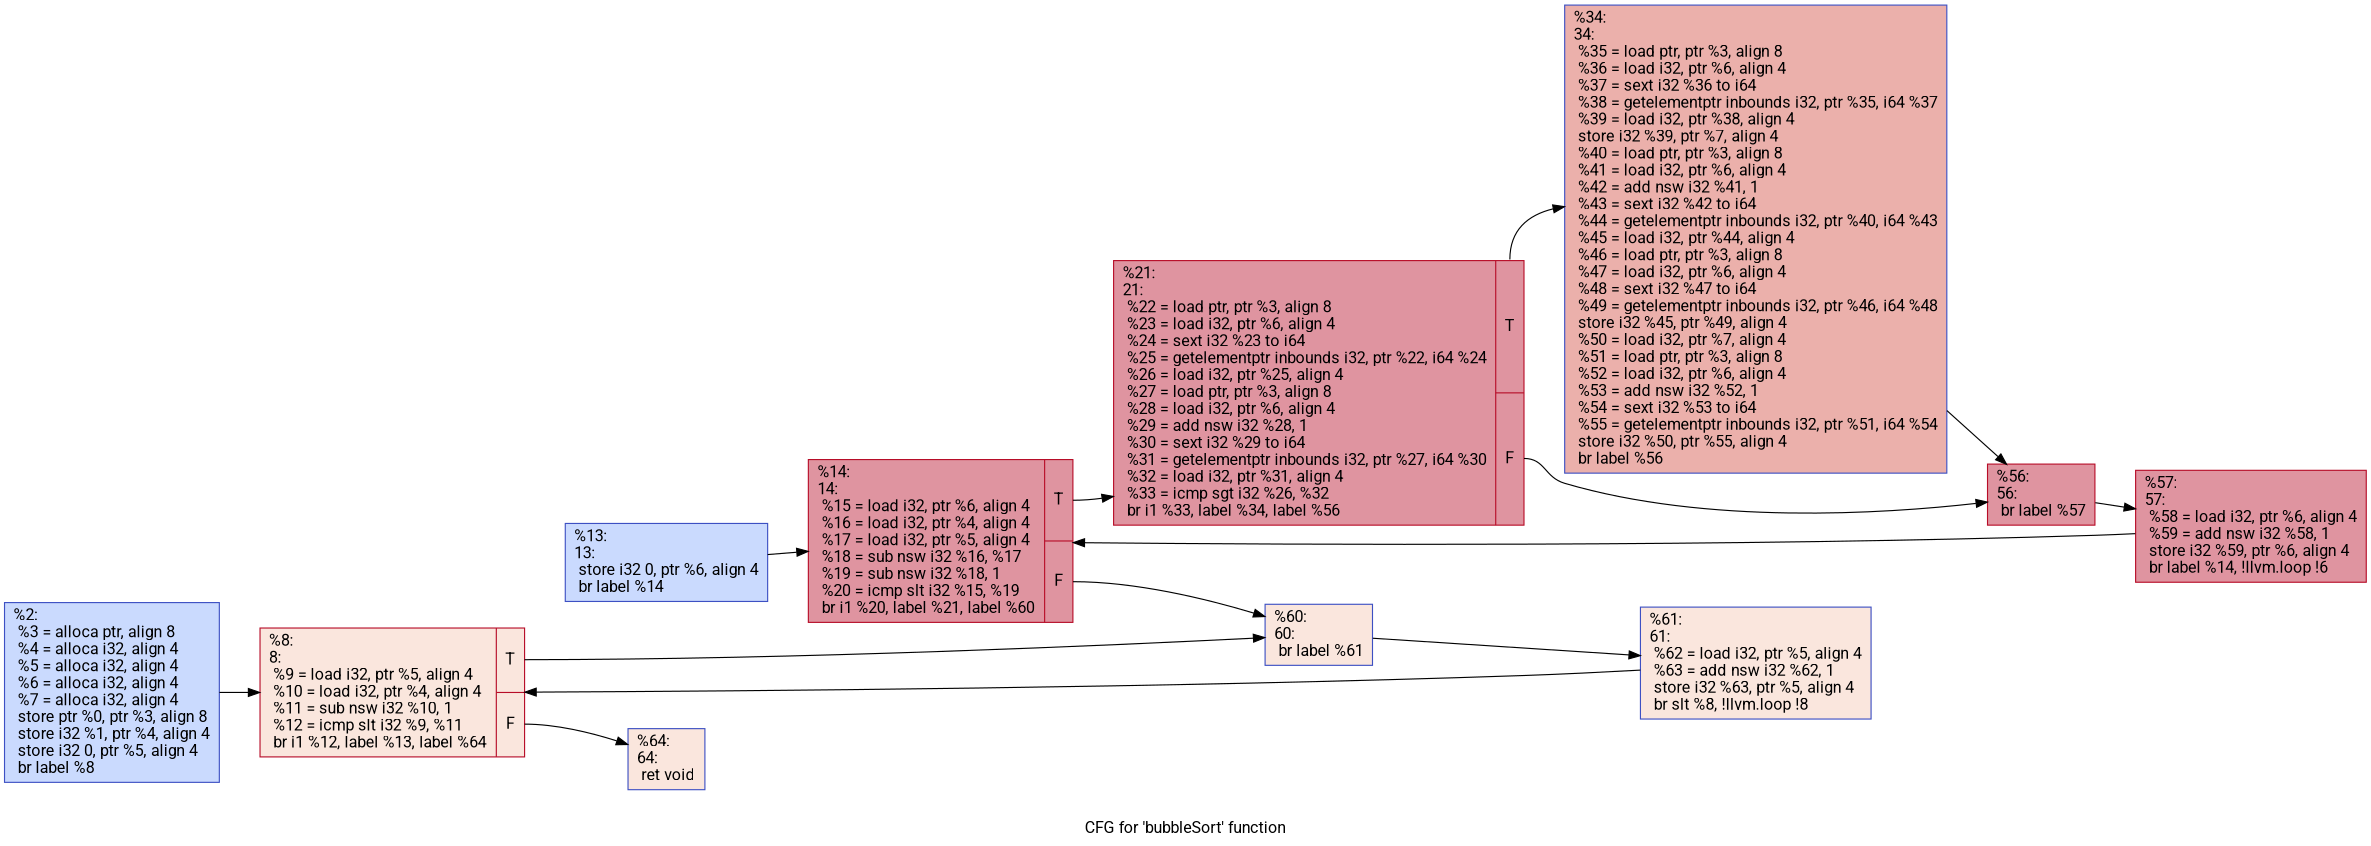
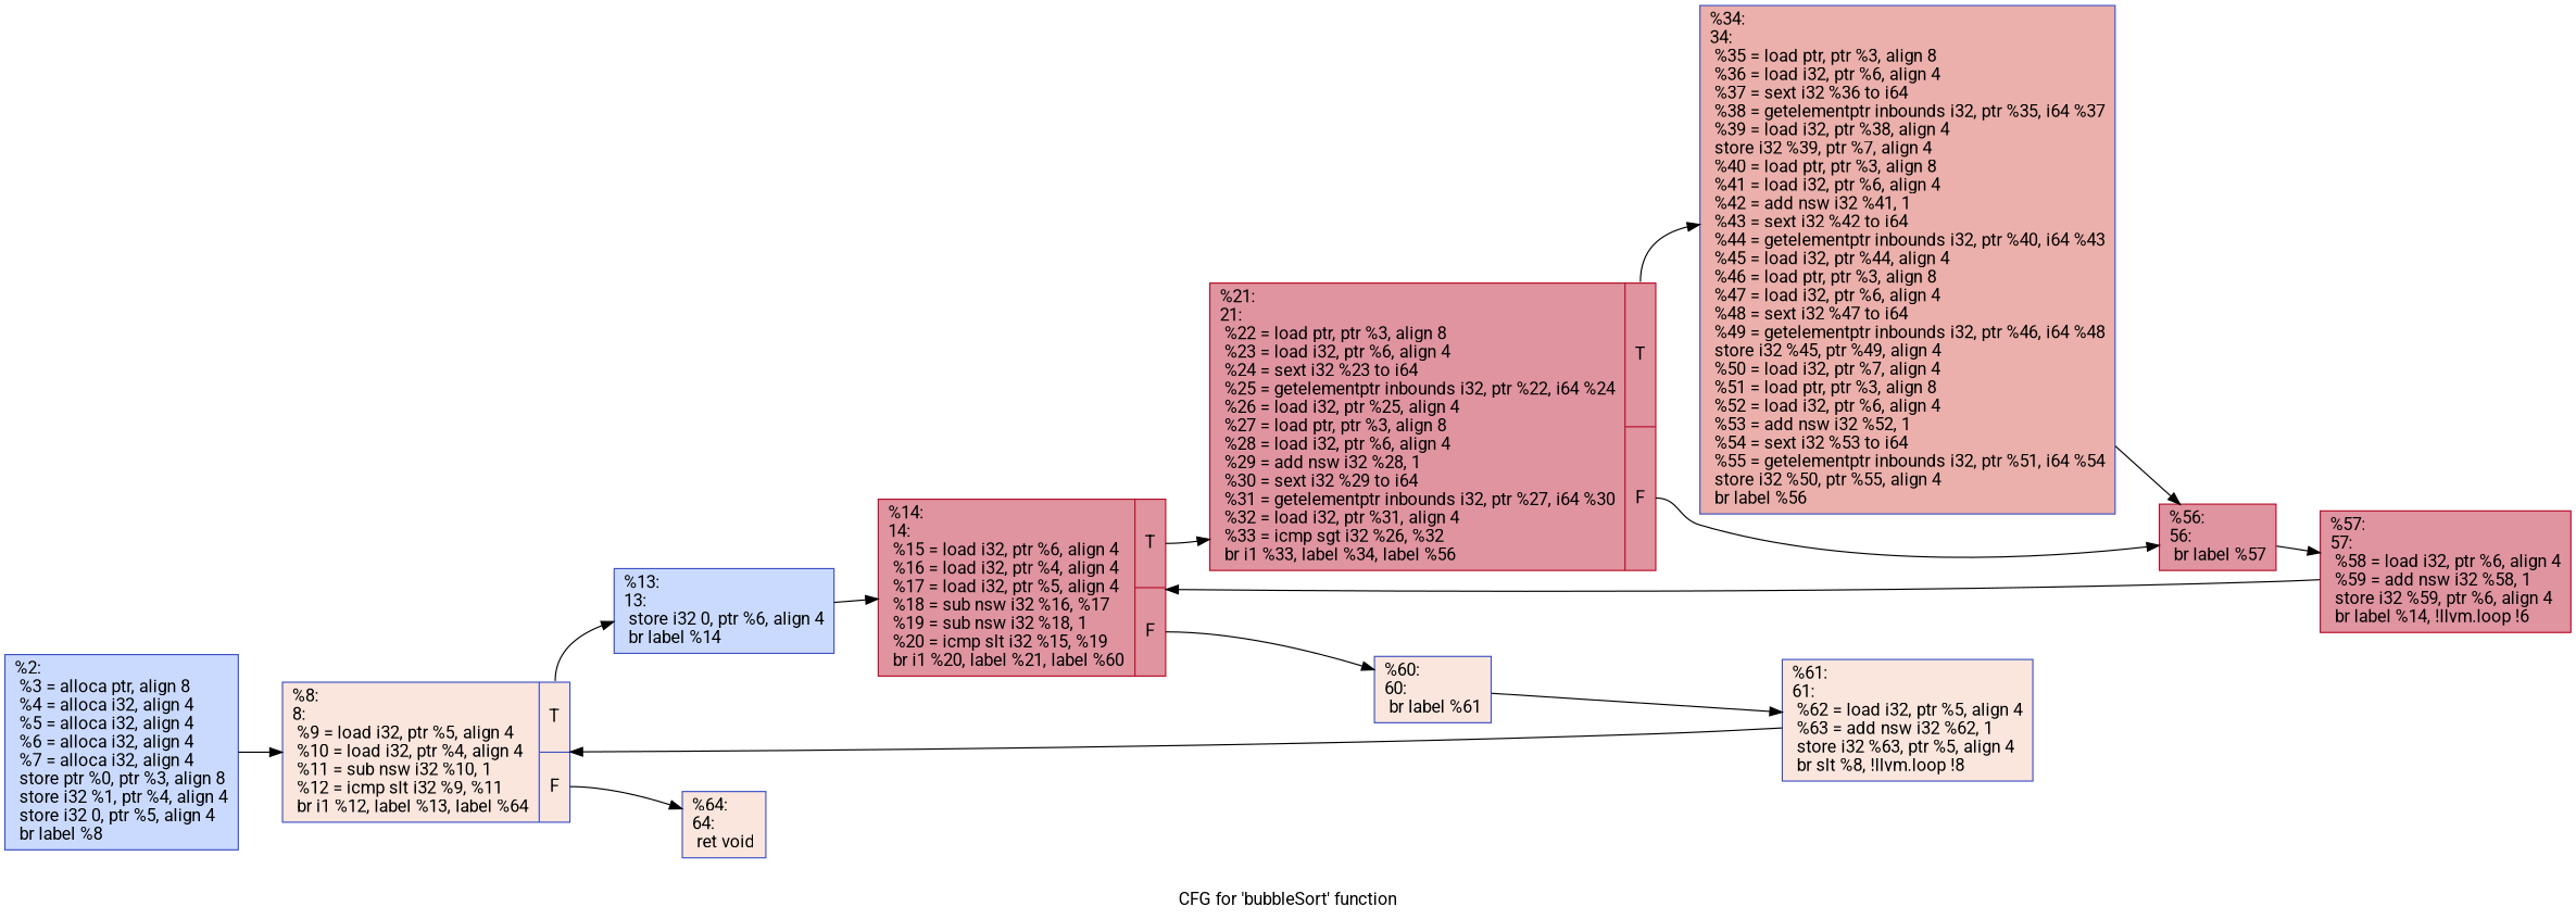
  digraph {
    fontname=Roboto
    label="CFG for 'bubbleSort' function"
    rankdir=LR
    node [color="#3d50c3ff" fillcolor="#f3c7b170" fontname=Roboto shape=record style=filled]
    edge [fontname=Roboto]
    n1 [fillcolor="#88abfd70" label="{%2:\l  %3 = alloca ptr, align 8\l  %4 = alloca i32, align 4\l  %5 = alloca i32, align 4\l  %6 = alloca i32, align 4\l  %7 = alloca i32, align 4\l  store ptr %0, ptr %3, align 8\l  store i32 %1, ptr %4, align 4\l  store i32 0, ptr %5, align 4\l  br label %8\l}"]
-   n2 [color="#b70d28ff" label="{%8:\l8:                                                \l  %9 = load i32, ptr %5, align 4\l  %10 = load i32, ptr %4, align 4\l  %11 = sub nsw i32 %10, 1\l  %12 = icmp slt i32 %9, %11\l  br i1 %12, label %13, label %64\l|{<s0>T|<s1>F}}"]
+   n2 [label="{%8:\l8:                                                \l  %9 = load i32, ptr %5, align 4\l  %10 = load i32, ptr %4, align 4\l  %11 = sub nsw i32 %10, 1\l  %12 = icmp slt i32 %9, %11\l  br i1 %12, label %13, label %64\l|{<s0>T|<s1>F}}"]
    n3 [fillcolor="#88abfd70" label="{%13:\l13:                                               \l  store i32 0, ptr %6, align 4\l  br label %14\l}"]
    n4 [label="{%64:\l64:                                               \l  ret void\l}"]
    n5 [color="#b70d28ff" fillcolor="#b70d2870" label="{%14:\l14:                                               \l  %15 = load i32, ptr %6, align 4\l  %16 = load i32, ptr %4, align 4\l  %17 = load i32, ptr %5, align 4\l  %18 = sub nsw i32 %16, %17\l  %19 = sub nsw i32 %18, 1\l  %20 = icmp slt i32 %15, %19\l  br i1 %20, label %21, label %60\l|{<s0>T|<s1>F}}"]
    n6 [color="#b70d28ff" fillcolor="#b70d2870" label="{%21:\l21:                                               \l  %22 = load ptr, ptr %3, align 8\l  %23 = load i32, ptr %6, align 4\l  %24 = sext i32 %23 to i64\l  %25 = getelementptr inbounds i32, ptr %22, i64 %24\l  %26 = load i32, ptr %25, align 4\l  %27 = load ptr, ptr %3, align 8\l  %28 = load i32, ptr %6, align 4\l  %29 = add nsw i32 %28, 1\l  %30 = sext i32 %29 to i64\l  %31 = getelementptr inbounds i32, ptr %27, i64 %30\l  %32 = load i32, ptr %31, align 4\l  %33 = icmp sgt i32 %26, %32\l  br i1 %33, label %34, label %56\l|{<s0>T|<s1>F}}"]
    n7 [label="{%60:\l60:                                               \l  br label %61\l}"]
    n8 [fillcolor="#d24b4070" label="{%34:\l34:                                               \l  %35 = load ptr, ptr %3, align 8\l  %36 = load i32, ptr %6, align 4\l  %37 = sext i32 %36 to i64\l  %38 = getelementptr inbounds i32, ptr %35, i64 %37\l  %39 = load i32, ptr %38, align 4\l  store i32 %39, ptr %7, align 4\l  %40 = load ptr, ptr %3, align 8\l  %41 = load i32, ptr %6, align 4\l  %42 = add nsw i32 %41, 1\l  %43 = sext i32 %42 to i64\l  %44 = getelementptr inbounds i32, ptr %40, i64 %43\l  %45 = load i32, ptr %44, align 4\l  %46 = load ptr, ptr %3, align 8\l  %47 = load i32, ptr %6, align 4\l  %48 = sext i32 %47 to i64\l  %49 = getelementptr inbounds i32, ptr %46, i64 %48\l  store i32 %45, ptr %49, align 4\l  %50 = load i32, ptr %7, align 4\l  %51 = load ptr, ptr %3, align 8\l  %52 = load i32, ptr %6, align 4\l  %53 = add nsw i32 %52, 1\l  %54 = sext i32 %53 to i64\l  %55 = getelementptr inbounds i32, ptr %51, i64 %54\l  store i32 %50, ptr %55, align 4\l  br label %56\l}"]
    n9 [color="#b70d28ff" fillcolor="#b70d2870" label="{%56:\l56:                                               \l  br label %57\l}"]
    n10 [label="{%61:\l61:                                               \l  %62 = load i32, ptr %5, align 4\l  %63 = add nsw i32 %62, 1\l  store i32 %63, ptr %5, align 4\l  br slt %8, !llvm.loop !8\l}"]
    n11 [color="#b70d28ff" fillcolor="#b70d2870" label="{%57:\l57:                                               \l  %58 = load i32, ptr %6, align 4\l  %59 = add nsw i32 %58, 1\l  store i32 %59, ptr %6, align 4\l  br label %14, !llvm.loop !6\l}"]
    n1 -> n2
-   n2 -> n7 [tailport=s0]
+   n2 -> n3 [tailport=s0]
    n2 -> n4 [tailport=s1]
    n3 -> n5
    n5 -> n6 [tailport=s0]
    n5 -> n7 [tailport=s1]
    n6 -> n8 [tailport=s0]
    n6 -> n9 [tailport=s1]
    n7 -> n10
    n8 -> n9
    n9 -> n11
    n10 -> n2
    n11 -> n5
  }
